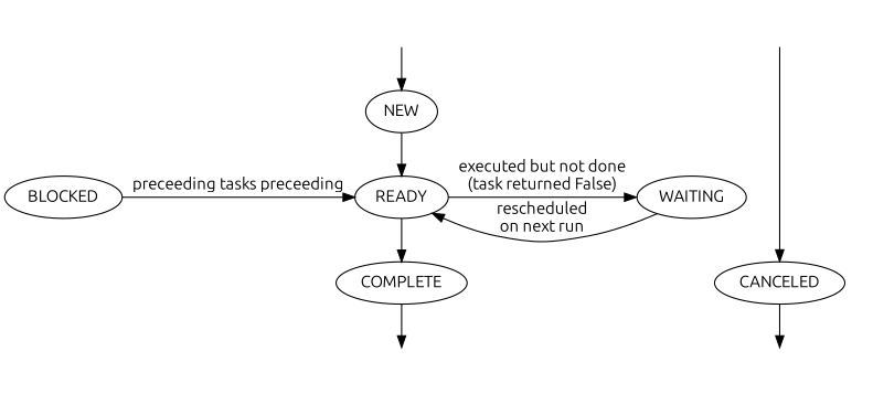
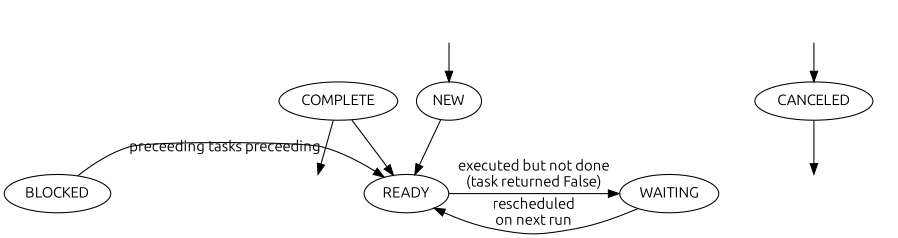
  digraph {
    fontname=Ubuntu
    node [fontname=Ubuntu]
    edge [fontname=Ubuntu]
    _start [style=invis]
    _start_canceled [style=invis]
    _end [style=invis]
    _end_canceled [style=invis]
    COMPLETE
    CANCELED
    READY
    WAITING
    BLOCKED
    NEW
    subgraph sub_1 {
      rank=same
      _start
      _start_canceled
    }
    subgraph sub_2 {
      rank=same
      _end
      _end_canceled
    }
    subgraph sub_3 {
      rank=same
      COMPLETE
      CANCELED
    }
    subgraph sub_4 {
      rank=same
      READY
      WAITING
      BLOCKED
    }
    _start -> NEW
    _start_canceled -> CANCELED
    COMPLETE -> _end
    CANCELED -> _end_canceled
-   READY -> COMPLETE
+   COMPLETE -> READY
    READY -> WAITING [label="executed but not done\n(task returned False)"]
    WAITING -> READY [label="rescheduled\non next run"]
    BLOCKED -> READY [label="preceeding tasks preceeding"]
    NEW -> READY
  }
